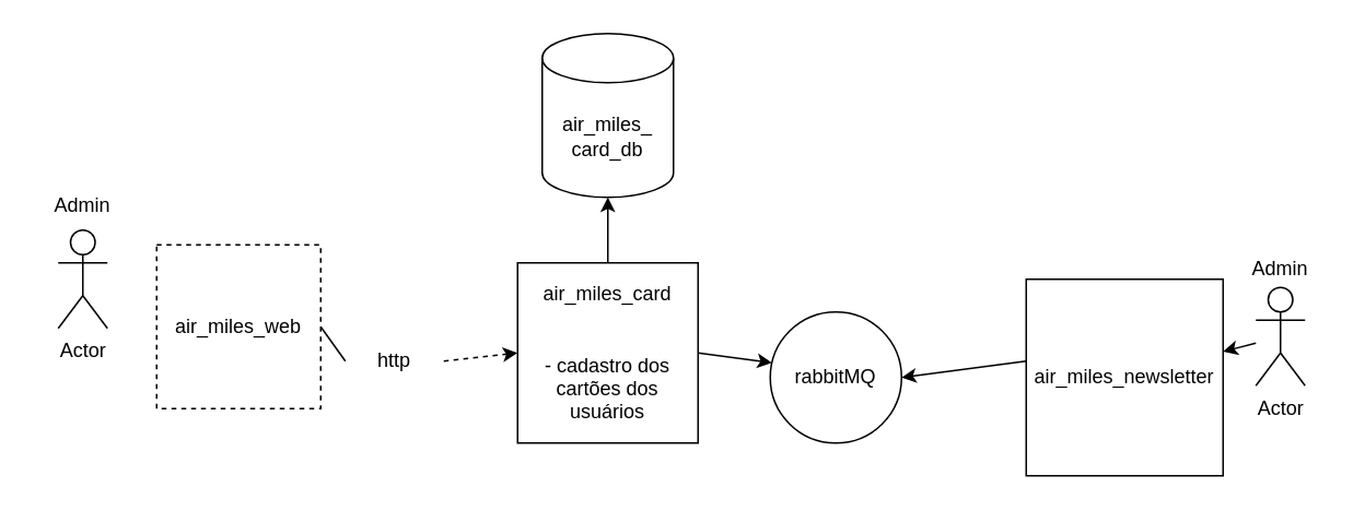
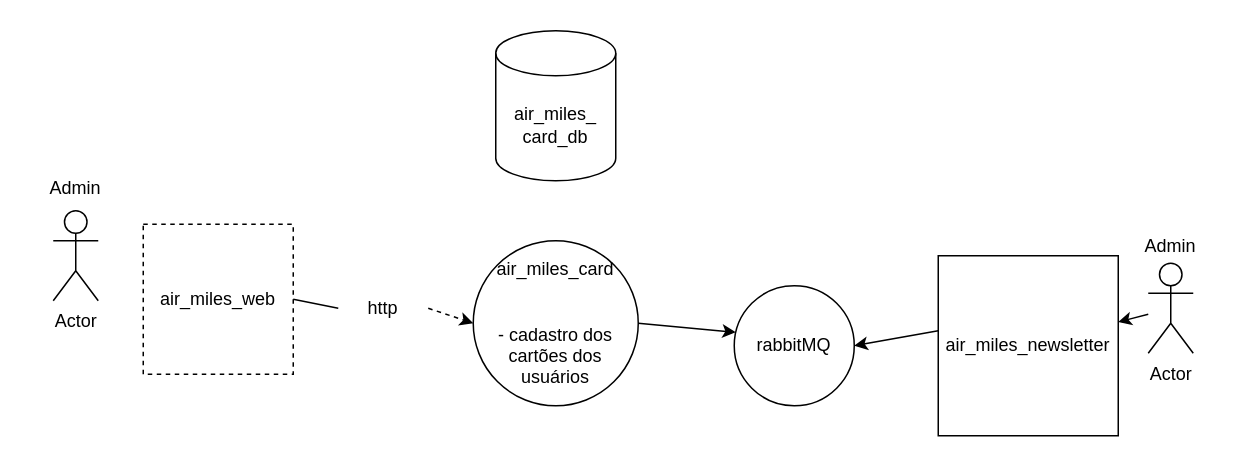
  <mxCell id="0" />
  <mxCell id="1" parent="0" />
- <mxCell id="2" value="&lt;div&gt;air_miles_card&lt;/div&gt;&lt;br&gt;&lt;br&gt;- cadastro dos cartões dos usuários" style="whiteSpace=wrap;html=1;aspect=fixed;" parent="1" vertex="1"><mxGeometry x="315" y="160" width="110" height="110" as="geometry" /></mxCell>
+ <mxCell id="2" value="&lt;div&gt;air_miles_card&lt;/div&gt;&lt;br&gt;&lt;br&gt;- cadastro dos cartões dos usuários" style="ellipse;whiteSpace=wrap;html=1;aspect=fixed;" parent="1" vertex="1"><mxGeometry x="315" y="160" width="110" height="110" as="geometry" /></mxCell>
  <mxCell id="3" value="&lt;div&gt;air_miles_&lt;/div&gt;&lt;div&gt;card_db&lt;/div&gt;" style="shape=cylinder3;whiteSpace=wrap;html=1;boundedLbl=1;backgroundOutline=1;size=15;" parent="1" vertex="1"><mxGeometry x="330" y="20" width="80" height="100" as="geometry" /></mxCell>
- <mxCell id="4" value="" style="endArrow=classic;html=1;rounded=0;exitX=0.5;exitY=0;exitDx=0;exitDy=0;entryX=0.5;entryY=1;entryDx=0;entryDy=0;entryPerimeter=0;" parent="1" source="2" target="3" edge="1"><mxGeometry width="50" height="50" relative="1" as="geometry"><mxPoint x="545" y="220" as="sourcePoint" /><mxPoint x="595" y="170" as="targetPoint" /></mxGeometry></mxCell>
- <mxCell id="5" value="rabbitMQ" style="ellipse;whiteSpace=wrap;html=1;aspect=fixed;" parent="1" vertex="1"><mxGeometry x="469" y="190" width="80" height="80" as="geometry" /></mxCell>
+ <mxCell id="5" value="rabbitMQ" style="ellipse;whiteSpace=wrap;html=1;aspect=fixed;" parent="1" vertex="1"><mxGeometry x="489" y="190" width="80" height="80" as="geometry" /></mxCell>
  <mxCell id="6" value="" style="endArrow=classic;html=1;rounded=0;exitX=1;exitY=0.5;exitDx=0;exitDy=0;entryX=0.013;entryY=0.388;entryDx=0;entryDy=0;entryPerimeter=0;" parent="1" source="2" target="5" edge="1"><mxGeometry width="50" height="50" relative="1" as="geometry"><mxPoint x="545" y="340" as="sourcePoint" /><mxPoint x="525" y="230" as="targetPoint" /></mxGeometry></mxCell>
  <mxCell id="7" value="air_miles_newsletter" style="whiteSpace=wrap;html=1;aspect=fixed;" parent="1" vertex="1"><mxGeometry x="625" y="170" width="120" height="120" as="geometry" /></mxCell>
  <mxCell id="8" value="" style="endArrow=classic;html=1;rounded=0;exitX=0;exitY=0.417;exitDx=0;exitDy=0;exitPerimeter=0;entryX=1;entryY=0.5;entryDx=0;entryDy=0;" parent="1" source="7" target="5" edge="1"><mxGeometry width="50" height="50" relative="1" as="geometry"><mxPoint x="545" y="340" as="sourcePoint" /><mxPoint x="595" y="290" as="targetPoint" /></mxGeometry></mxCell>
  <mxCell id="9" value="air_miles_web" style="whiteSpace=wrap;html=1;aspect=fixed;dashed=1;" parent="1" vertex="1"><mxGeometry x="95" y="149" width="100" height="100" as="geometry" /></mxCell>
  <mxCell id="10" value="" style="endArrow=classic;html=1;rounded=0;exitX=1;exitY=0.5;exitDx=0;exitDy=0;entryX=0;entryY=0.5;entryDx=0;entryDy=0;startArrow=none;dashed=1;" parent="1" source="12" target="2" edge="1"><mxGeometry width="50" height="50" relative="1" as="geometry"><mxPoint x="385" y="290" as="sourcePoint" /><mxPoint x="435" y="240" as="targetPoint" /></mxGeometry></mxCell>
  <mxCell id="11" value="Actor" style="shape=umlActor;verticalLabelPosition=bottom;verticalAlign=top;html=1;outlineConnect=0;" parent="1" vertex="1"><mxGeometry x="35" y="140" width="30" height="60" as="geometry" /></mxCell>
- <mxCell id="12" value="http" style="text;html=1;strokeColor=none;fillColor=none;align=center;verticalAlign=middle;whiteSpace=wrap;rounded=0;" parent="1" vertex="1"><mxGeometry x="210" y="205" width="60" height="30" as="geometry" /></mxCell>
+ <mxCell id="12" value="http" style="text;html=1;strokeColor=none;fillColor=none;align=center;verticalAlign=middle;whiteSpace=wrap;rounded=0;" parent="1" vertex="1"><mxGeometry x="225" y="190" width="60" height="30" as="geometry" /></mxCell>
  <mxCell id="13" value="" style="endArrow=none;html=1;rounded=0;exitX=1;exitY=0.5;exitDx=0;exitDy=0;entryX=0;entryY=0.5;entryDx=0;entryDy=0;" parent="1" source="9" target="12" edge="1"><mxGeometry width="50" height="50" relative="1" as="geometry"><mxPoint x="205" y="200" as="sourcePoint" /><mxPoint x="315" y="215" as="targetPoint" /></mxGeometry></mxCell>
  <mxCell id="14" value="Admin" style="text;html=1;strokeColor=none;fillColor=none;align=center;verticalAlign=middle;whiteSpace=wrap;rounded=0;" parent="1" vertex="1"><mxGeometry x="20" y="110" width="60" height="30" as="geometry" /></mxCell>
  <mxCell id="15" value="" style="edgeStyle=none;html=1;" parent="1" source="16" target="7" edge="1"><mxGeometry relative="1" as="geometry" /></mxCell>
  <mxCell id="16" value="Actor" style="shape=umlActor;verticalLabelPosition=bottom;verticalAlign=top;html=1;outlineConnect=0;" parent="1" vertex="1"><mxGeometry x="765" y="175" width="30" height="60" as="geometry" /></mxCell>
  <mxCell id="17" value="Admin" style="text;html=1;strokeColor=none;fillColor=none;align=center;verticalAlign=middle;whiteSpace=wrap;rounded=0;" parent="1" vertex="1"><mxGeometry x="750" y="149" width="60" height="30" as="geometry" /></mxCell>
